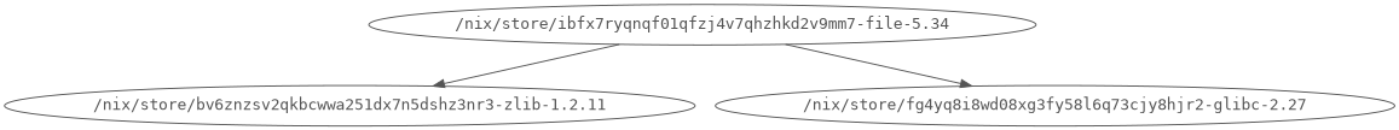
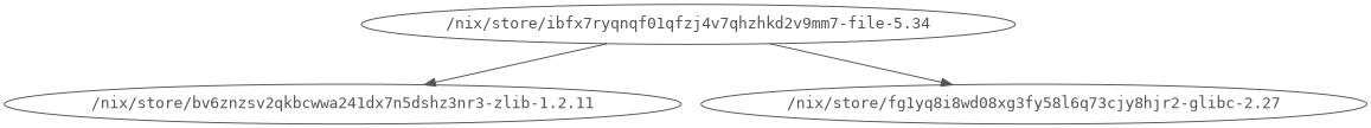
  digraph {
    node [color="#545454" fontcolor="#545454" fontname=monospace]
    edge [color="#545454"]
    "/nix/store/ibfx7ryqnqf01qfzj4v7qhzhkd2v9mm7-file-5.34"
-   "/nix/store/bv6znzsv2qkbcwwa251dx7n5dshz3nr3-zlib-1.2.11"
-   "/nix/store/fg4yq8i8wd08xg3fy58l6q73cjy8hjr2-glibc-2.27"
+   "/nix/store/bv6znzsv2qkbcwwa251dx7n5dshz3nr3-zlib-1.2.11" [label="/nix/store/bv6znzsv2qkbcwwa241dx7n5dshz3nr3-zlib-1.2.11"]
+   "/nix/store/fg4yq8i8wd08xg3fy58l6q73cjy8hjr2-glibc-2.27" [label="/nix/store/fg1yq8i8wd08xg3fy58l6q73cjy8hjr2-glibc-2.27"]
    "/nix/store/ibfx7ryqnqf01qfzj4v7qhzhkd2v9mm7-file-5.34" -> "/nix/store/bv6znzsv2qkbcwwa251dx7n5dshz3nr3-zlib-1.2.11"
    "/nix/store/ibfx7ryqnqf01qfzj4v7qhzhkd2v9mm7-file-5.34" -> "/nix/store/fg4yq8i8wd08xg3fy58l6q73cjy8hjr2-glibc-2.27"
  }
